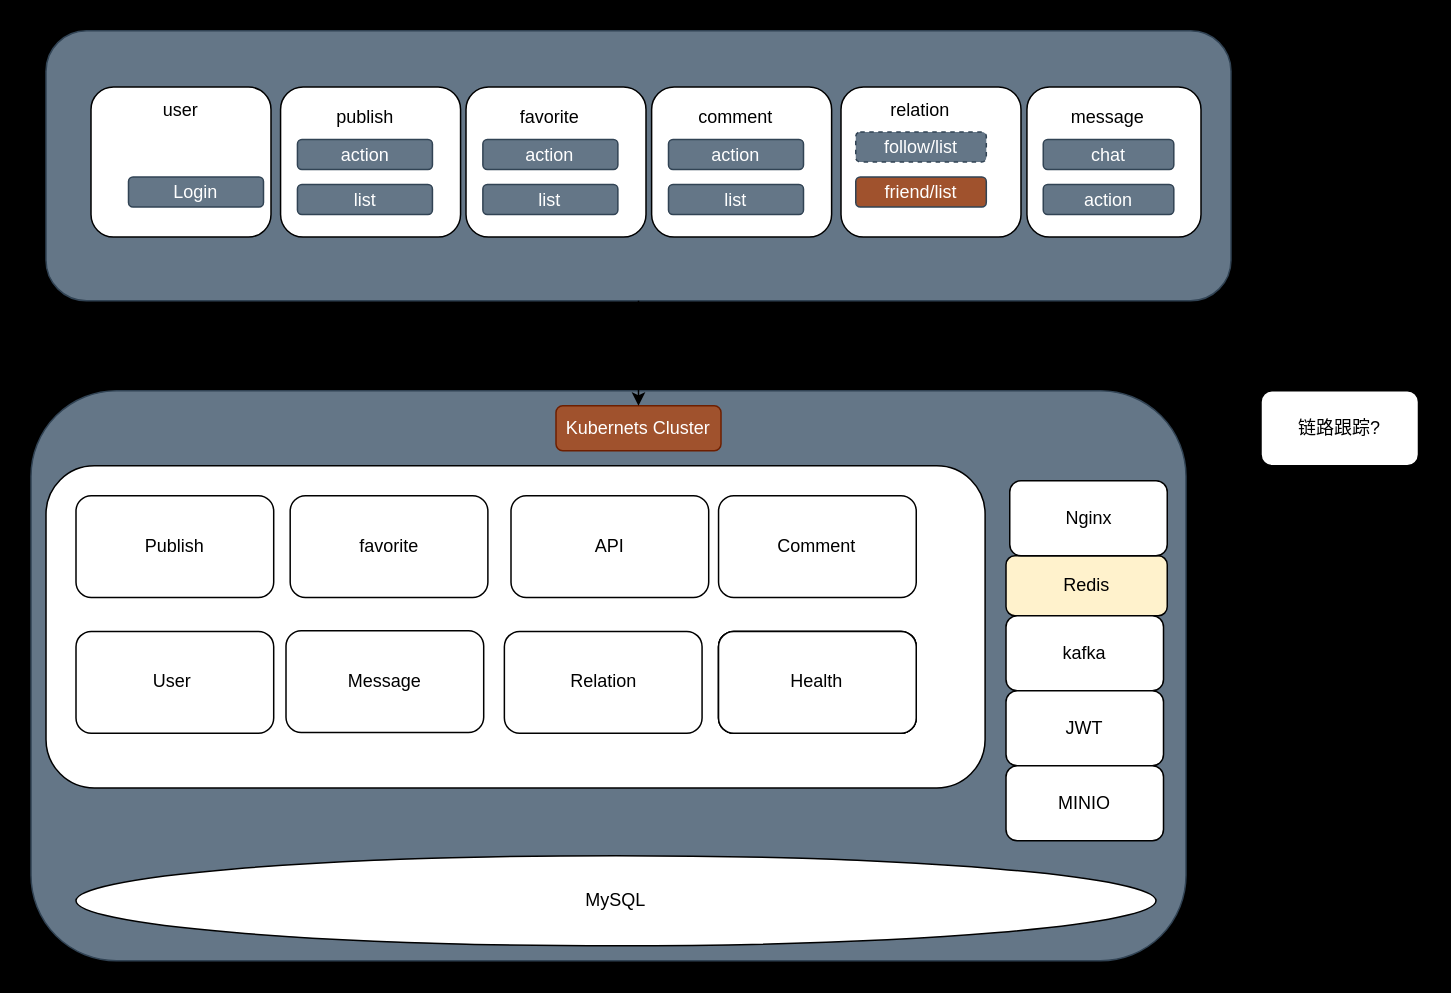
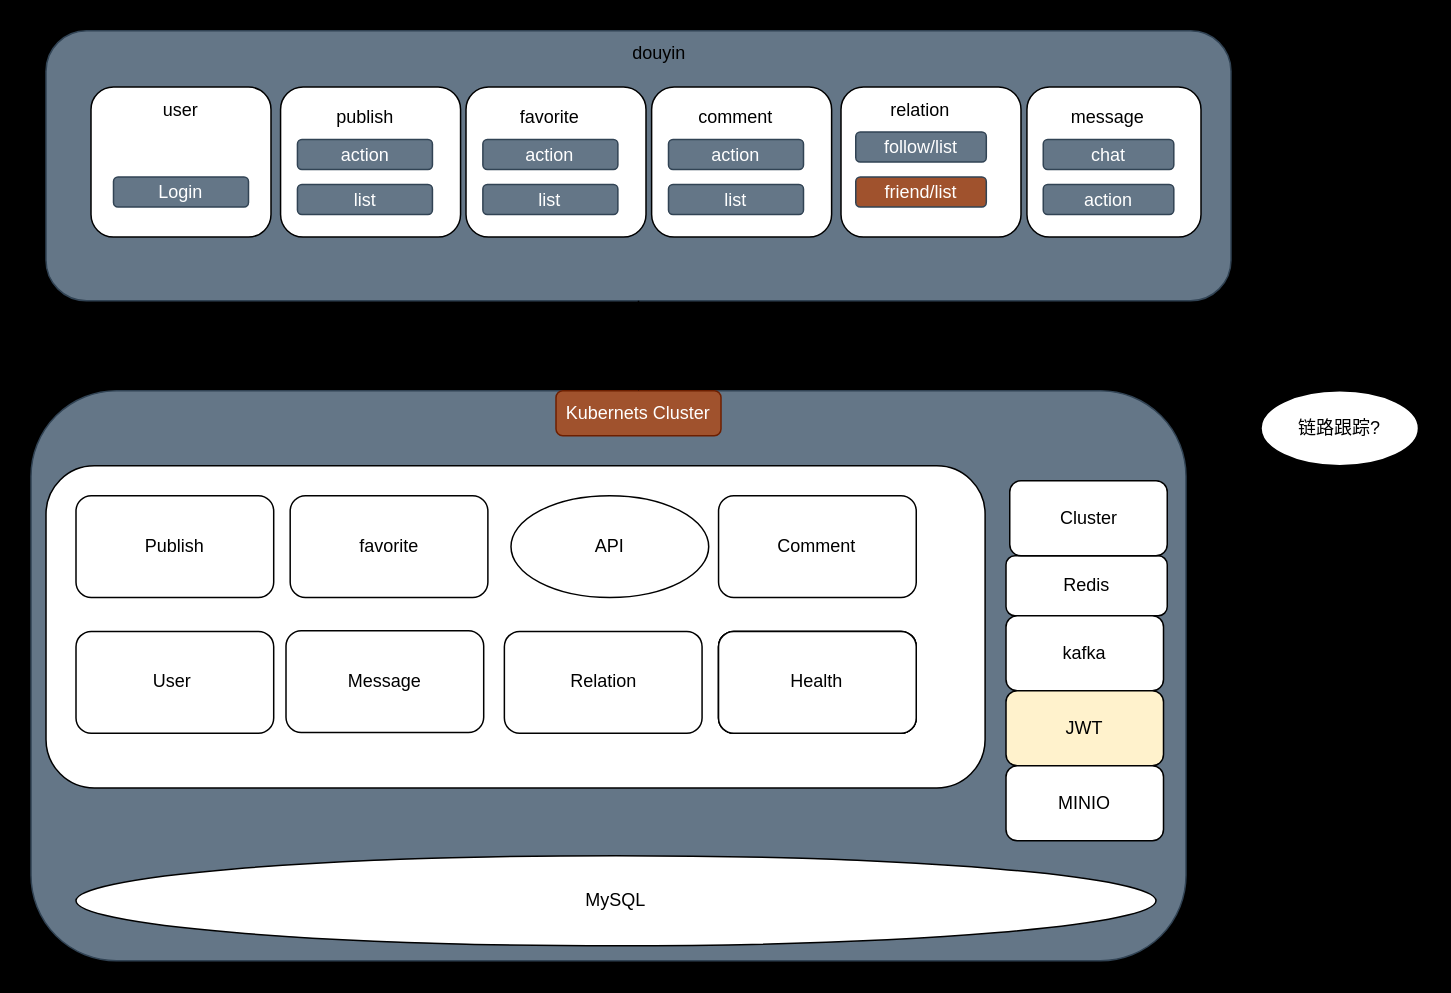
  <mxCell id="0" />
  <mxCell id="1" parent="0" />
  <mxCell id="2" value="" style="rounded=1;whiteSpace=wrap;html=1;fillColor=#647687;strokeColor=#314354;fontColor=#ffffff;" parent="1" vertex="1"><mxGeometry x="20" y="260" width="770" height="380" as="geometry" /></mxCell>
- <mxCell id="3" value="Kubernets Cluster" style="text;html=1;strokeColor=#6D1F00;fillColor=#a0522d;align=center;verticalAlign=middle;whiteSpace=wrap;rounded=1;fontColor=#ffffff;" parent="1" vertex="1"><mxGeometry x="370" y="270" width="110" height="30" as="geometry" /></mxCell>
+ <mxCell id="3" value="Kubernets Cluster" style="text;html=1;strokeColor=#6D1F00;fillColor=#a0522d;align=center;verticalAlign=middle;whiteSpace=wrap;rounded=1;fontColor=#ffffff;" parent="1" vertex="1"><mxGeometry x="370" y="260" width="110" height="30" as="geometry" /></mxCell>
  <mxCell id="4" value="MySQL" style="ellipse;whiteSpace=wrap;html=1;" parent="1" vertex="1"><mxGeometry x="50" y="570" width="720" height="60" as="geometry" /></mxCell>
  <mxCell id="5" value="" style="group" vertex="1" connectable="0" parent="1"><mxGeometry x="30" y="20" width="790" height="180" as="geometry" /></mxCell>
  <mxCell id="6" value="" style="rounded=1;whiteSpace=wrap;html=1;glass=0;fillColor=#647687;strokeColor=#314354;fontColor=#ffffff;" parent="5" vertex="1"><mxGeometry width="790" height="180" as="geometry" /></mxCell>
+ <mxCell id="7" value="douyin" style="text;html=1;strokeColor=none;fillColor=none;align=center;verticalAlign=middle;whiteSpace=wrap;rounded=1;" parent="5" vertex="1"><mxGeometry x="379" width="60" height="30" as="geometry" /></mxCell>
  <mxCell id="8" value="" style="group" vertex="1" connectable="0" parent="5"><mxGeometry x="162.63" y="42.5" width="113.75" height="95" as="geometry" /></mxCell>
  <mxCell id="9" value="" style="rounded=1;whiteSpace=wrap;html=1;" vertex="1" parent="8"><mxGeometry x="-6.25" y="-5" width="120" height="100" as="geometry" /></mxCell>
  <mxCell id="10" value="list" style="rounded=1;whiteSpace=wrap;html=1;glass=0;fillColor=#647687;strokeColor=#314354;fontColor=#ffffff;" parent="8" vertex="1"><mxGeometry x="5" y="60" width="90" height="20" as="geometry" /></mxCell>
  <mxCell id="11" value="action" style="rounded=1;whiteSpace=wrap;html=1;glass=0;fillColor=#647687;strokeColor=#314354;fontColor=#ffffff;" parent="8" vertex="1"><mxGeometry x="5" y="30" width="90" height="20" as="geometry" /></mxCell>
  <mxCell id="12" value="publish" style="text;html=1;strokeColor=none;fillColor=none;align=center;verticalAlign=middle;whiteSpace=wrap;rounded=1;" vertex="1" parent="8"><mxGeometry x="20" width="60" height="30" as="geometry" /></mxCell>
  <mxCell id="13" value="" style="group" vertex="1" connectable="0" parent="5"><mxGeometry x="30" y="37.5" width="120" height="100" as="geometry" /></mxCell>
  <mxCell id="14" value="" style="rounded=1;whiteSpace=wrap;html=1;" vertex="1" parent="13"><mxGeometry width="120" height="100" as="geometry" /></mxCell>
- <mxCell id="15" value="Login" style="rounded=1;whiteSpace=wrap;html=1;glass=0;fillColor=#647687;strokeColor=#314354;fontColor=#ffffff;gradientColor=none;aspect=fixed;" parent="13" vertex="1"><mxGeometry x="25" y="60" width="90" height="20" as="geometry" /></mxCell>
+ <mxCell id="15" value="Login" style="rounded=1;whiteSpace=wrap;html=1;glass=0;fillColor=#647687;strokeColor=#314354;fontColor=#ffffff;gradientColor=none;aspect=fixed;" parent="13" vertex="1"><mxGeometry x="15" y="60" width="90" height="20" as="geometry" /></mxCell>
  <mxCell id="16" value="user" style="text;html=1;strokeColor=none;fillColor=none;align=center;verticalAlign=middle;whiteSpace=wrap;rounded=1;" vertex="1" parent="13"><mxGeometry x="30" width="60" height="30" as="geometry" /></mxCell>
  <mxCell id="17" value="" style="group" vertex="1" connectable="0" parent="5"><mxGeometry x="286.25" y="42.5" width="113.75" height="95" as="geometry" /></mxCell>
  <mxCell id="18" value="" style="rounded=1;whiteSpace=wrap;html=1;" vertex="1" parent="17"><mxGeometry x="-6.25" y="-5" width="120" height="100" as="geometry" /></mxCell>
  <mxCell id="19" value="list" style="rounded=1;whiteSpace=wrap;html=1;glass=0;fillColor=#647687;strokeColor=#314354;fontColor=#ffffff;" vertex="1" parent="17"><mxGeometry x="5" y="60" width="90" height="20" as="geometry" /></mxCell>
  <mxCell id="20" value="action" style="rounded=1;whiteSpace=wrap;html=1;glass=0;fillColor=#647687;strokeColor=#314354;fontColor=#ffffff;" vertex="1" parent="17"><mxGeometry x="5" y="30" width="90" height="20" as="geometry" /></mxCell>
  <mxCell id="21" value="favorite" style="text;html=1;strokeColor=none;fillColor=none;align=center;verticalAlign=middle;whiteSpace=wrap;rounded=1;" vertex="1" parent="17"><mxGeometry x="20" width="60" height="30" as="geometry" /></mxCell>
  <mxCell id="22" value="" style="group" vertex="1" connectable="0" parent="5"><mxGeometry x="660" y="42.5" width="110" height="95" as="geometry" /></mxCell>
  <mxCell id="23" value="" style="rounded=1;whiteSpace=wrap;html=1;" vertex="1" parent="22"><mxGeometry x="-6.044" y="-5" width="116.044" height="100" as="geometry" /></mxCell>
  <mxCell id="24" value="action" style="rounded=1;whiteSpace=wrap;html=1;glass=0;fillColor=#647687;strokeColor=#314354;fontColor=#ffffff;" vertex="1" parent="22"><mxGeometry x="4.835" y="60" width="87.033" height="20" as="geometry" /></mxCell>
  <mxCell id="25" value="chat" style="rounded=1;whiteSpace=wrap;html=1;glass=0;fillColor=#647687;strokeColor=#314354;fontColor=#ffffff;" vertex="1" parent="22"><mxGeometry x="4.835" y="30" width="87.033" height="20" as="geometry" /></mxCell>
  <mxCell id="26" value="message" style="text;html=1;strokeColor=none;fillColor=none;align=center;verticalAlign=middle;whiteSpace=wrap;rounded=1;" vertex="1" parent="22"><mxGeometry x="19.341" width="58.022" height="30" as="geometry" /></mxCell>
  <mxCell id="27" value="" style="group" vertex="1" connectable="0" parent="5"><mxGeometry x="410" y="42.5" width="320" height="130" as="geometry" /></mxCell>
  <mxCell id="28" value="" style="rounded=1;whiteSpace=wrap;html=1;" vertex="1" parent="27"><mxGeometry x="-6.25" y="-5" width="120" height="100" as="geometry" /></mxCell>
  <mxCell id="29" value="list" style="rounded=1;whiteSpace=wrap;html=1;glass=0;fillColor=#647687;strokeColor=#314354;fontColor=#ffffff;" vertex="1" parent="27"><mxGeometry x="5" y="60" width="90" height="20" as="geometry" /></mxCell>
  <mxCell id="30" value="action" style="rounded=1;whiteSpace=wrap;html=1;glass=0;fillColor=#647687;strokeColor=#314354;fontColor=#ffffff;" vertex="1" parent="27"><mxGeometry x="5" y="30" width="90" height="20" as="geometry" /></mxCell>
  <mxCell id="31" value="comment" style="text;html=1;strokeColor=none;fillColor=none;align=center;verticalAlign=middle;whiteSpace=wrap;rounded=1;" vertex="1" parent="27"><mxGeometry x="20" width="60" height="30" as="geometry" /></mxCell>
  <mxCell id="32" value="" style="group" vertex="1" connectable="0" parent="5"><mxGeometry x="530" y="37.5" width="120" height="100" as="geometry" /></mxCell>
  <mxCell id="33" value="" style="rounded=1;whiteSpace=wrap;html=1;" vertex="1" parent="32"><mxGeometry width="120" height="100" as="geometry" /></mxCell>
  <mxCell id="34" value="" style="group" vertex="1" connectable="0" parent="32"><mxGeometry x="5" width="110" height="95" as="geometry" /></mxCell>
  <mxCell id="35" value="" style="group" vertex="1" connectable="0" parent="34"><mxGeometry x="4.835" width="101.535" height="90" as="geometry" /></mxCell>
  <mxCell id="36" value="friend/list" style="rounded=1;whiteSpace=wrap;html=1;glass=0;fillColor=#a0522d;strokeColor=#314354;fontColor=#ffffff;" vertex="1" parent="35"><mxGeometry y="60" width="87.033" height="20" as="geometry" /></mxCell>
- <mxCell id="37" value="follow/list" style="rounded=1;whiteSpace=wrap;html=1;glass=0;fillColor=#647687;strokeColor=#314354;fontColor=#ffffff;dashed=1;" vertex="1" parent="35"><mxGeometry y="30" width="87.033" height="20" as="geometry" /></mxCell>
+ <mxCell id="37" value="follow/list" style="rounded=1;whiteSpace=wrap;html=1;glass=0;fillColor=#647687;strokeColor=#314354;fontColor=#ffffff;" vertex="1" parent="35"><mxGeometry y="30" width="87.033" height="20" as="geometry" /></mxCell>
  <mxCell id="38" value="relation" style="text;html=1;strokeColor=none;fillColor=none;align=center;verticalAlign=middle;whiteSpace=wrap;rounded=1;" vertex="1" parent="35"><mxGeometry x="14.505" width="58.022" height="30" as="geometry" /></mxCell>
  <mxCell id="39" value="" style="group" vertex="1" connectable="0" parent="1"><mxGeometry x="30" y="310" width="670" height="260" as="geometry" /></mxCell>
  <mxCell id="40" value="" style="rounded=1;whiteSpace=wrap;html=1;" vertex="1" parent="39"><mxGeometry width="626.066" height="214.783" as="geometry" /></mxCell>
  <mxCell id="41" value="" style="group" vertex="1" connectable="0" parent="39"><mxGeometry x="20.001" y="20.003" width="637.049" height="226.087" as="geometry" /></mxCell>
  <mxCell id="42" value="Health" style="rounded=1;whiteSpace=wrap;html=1;" vertex="1" parent="41"><mxGeometry x="428.361" y="90.435" width="131.803" height="67.826" as="geometry" /></mxCell>
  <mxCell id="43" value="User&amp;nbsp;" style="rounded=1;whiteSpace=wrap;html=1;" vertex="1" parent="41"><mxGeometry y="90.435" width="131.803" height="67.826" as="geometry" /></mxCell>
  <mxCell id="44" value="Publish" style="rounded=1;whiteSpace=wrap;html=1;" vertex="1" parent="41"><mxGeometry width="131.803" height="67.826" as="geometry" /></mxCell>
  <mxCell id="45" value="favorite" style="rounded=1;whiteSpace=wrap;html=1;" vertex="1" parent="41"><mxGeometry x="142.787" width="131.803" height="67.826" as="geometry" /></mxCell>
  <mxCell id="46" value="Relation" style="rounded=1;whiteSpace=wrap;html=1;" vertex="1" parent="41"><mxGeometry x="285.574" y="90.435" width="131.803" height="67.826" as="geometry" /></mxCell>
  <mxCell id="47" value="Health" style="rounded=1;whiteSpace=wrap;html=1;" vertex="1" parent="41"><mxGeometry x="428.361" y="90.435" width="131.803" height="67.826" as="geometry" /></mxCell>
  <mxCell id="48" value="Health" style="rounded=1;whiteSpace=wrap;html=1;" vertex="1" parent="41"><mxGeometry x="428.361" y="90.435" width="131.803" height="67.826" as="geometry" /></mxCell>
  <mxCell id="49" value="Comment" style="rounded=1;whiteSpace=wrap;html=1;" vertex="1" parent="41"><mxGeometry x="428.364" width="131.803" height="67.826" as="geometry" /></mxCell>
  <mxCell id="50" value="Message" style="rounded=1;whiteSpace=wrap;html=1;" vertex="1" parent="39"><mxGeometry x="160.005" y="110.003" width="131.803" height="67.826" as="geometry" /></mxCell>
- <mxCell id="51" value="API" style="rounded=1;whiteSpace=wrap;html=1;" vertex="1" parent="39"><mxGeometry x="309.998" y="20.008" width="131.803" height="67.826" as="geometry" /></mxCell>
+ <mxCell id="51" value="API" style="ellipse;whiteSpace=wrap;html=1;" vertex="1" parent="39"><mxGeometry x="309.998" y="20.008" width="131.803" height="67.826" as="geometry" /></mxCell>
  <mxCell id="52" value="" style="group" vertex="1" connectable="0" parent="1"><mxGeometry x="670" y="320" width="107.5" height="240" as="geometry" /></mxCell>
- <mxCell id="53" value="Redis" style="rounded=1;whiteSpace=wrap;html=1;glass=0;fillColor=#fff2cc;" parent="52" vertex="1"><mxGeometry y="50" width="107.5" height="40" as="geometry" /></mxCell>
+ <mxCell id="53" value="Redis" style="rounded=1;whiteSpace=wrap;html=1;glass=0;" parent="52" vertex="1"><mxGeometry y="50" width="107.5" height="40" as="geometry" /></mxCell>
  <mxCell id="54" value="kafka" style="rounded=1;whiteSpace=wrap;html=1;glass=0;" parent="52" vertex="1"><mxGeometry y="90" width="105" height="50" as="geometry" /></mxCell>
- <mxCell id="55" value="JWT" style="rounded=1;whiteSpace=wrap;html=1;glass=0;" vertex="1" parent="52"><mxGeometry y="140" width="105" height="50" as="geometry" /></mxCell>
+ <mxCell id="55" value="JWT" style="rounded=1;whiteSpace=wrap;html=1;glass=0;fillColor=#fff2cc;" vertex="1" parent="52"><mxGeometry y="140" width="105" height="50" as="geometry" /></mxCell>
  <mxCell id="56" value="MINIO" style="rounded=1;whiteSpace=wrap;html=1;glass=0;" vertex="1" parent="52"><mxGeometry y="190" width="105" height="50" as="geometry" /></mxCell>
- <mxCell id="57" value="Nginx" style="rounded=1;whiteSpace=wrap;html=1;glass=0;" vertex="1" parent="52"><mxGeometry x="2.5" width="105" height="50" as="geometry" /></mxCell>
+ <mxCell id="57" value="Cluster" style="rounded=1;whiteSpace=wrap;html=1;glass=0;" vertex="1" parent="52"><mxGeometry x="2.5" width="105" height="50" as="geometry" /></mxCell>
  <mxCell id="58" style="edgeStyle=none;html=1;entryX=0.5;entryY=0;entryDx=0;entryDy=0;" edge="1" parent="1" source="6" target="3"><mxGeometry relative="1" as="geometry" /></mxCell>
- <mxCell id="59" value="链路跟踪?" style="rounded=1;whiteSpace=wrap;html=1;glass=0;" vertex="1" parent="1"><mxGeometry x="840" y="260" width="105" height="50" as="geometry" /></mxCell>
+ <mxCell id="59" value="链路跟踪?" style="ellipse;whiteSpace=wrap;html=1;glass=0;" vertex="1" parent="1"><mxGeometry x="840" y="260" width="105" height="50" as="geometry" /></mxCell>
